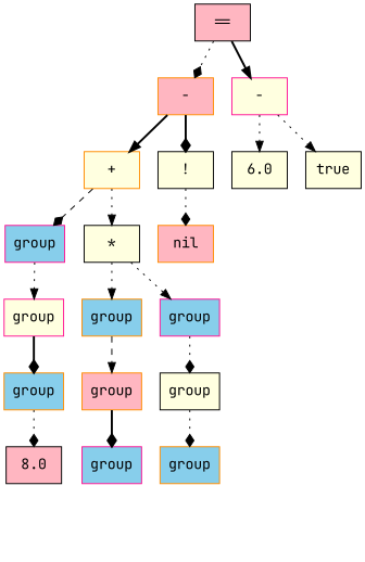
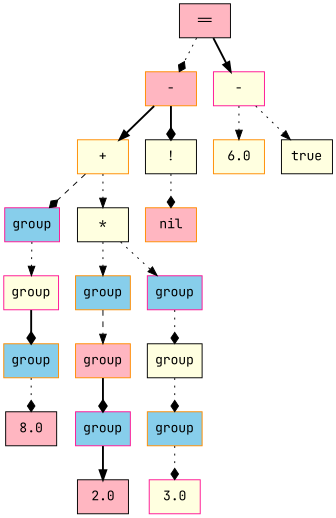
  digraph {
    fontname="JetBrains Mono"
    node [color=black fillcolor=lightyellow fontname="JetBrains Mono" shape=box style=filled]
    edge [arrowhead=diamond fontname="JetBrains Mono" style=dotted]
    n1 [fillcolor=lightpink label="=="]
    n2 [color=darkorange fillcolor=lightpink label="-"]
    n3 [color=deeppink label="-"]
    n4 [color=darkorange label="+"]
    n5 [label="!"]
-   n6 [label=6.0]
+   n6 [color=darkorange label=6.0]
    n7 [label=true]
    n8 [color=deeppink fillcolor=skyblue label=group]
    n9 [label="*"]
    n10 [color=darkorange fillcolor=lightpink label=nil]
    n11 [color=deeppink label=group]
    n12 [color=darkorange fillcolor=skyblue label=group]
    n13 [color=deeppink fillcolor=skyblue label=group]
    n14 [color=darkorange fillcolor=skyblue label=group]
    n15 [fillcolor=lightpink label=8.0]
    n16 [color=darkorange fillcolor=lightpink label=group]
    n17 [label=group]
    n18 [color=deeppink fillcolor=skyblue label=group]
+   n19 [fillcolor=lightpink label=2.0]
    n20 [color=darkorange fillcolor=skyblue label=group]
+   n21 [color=deeppink label=3.0]
    n1 -> n2
    n1 -> n3 [arrowhead=normal style=bold]
    n2 -> n4 [arrowhead=normal style=bold]
    n2 -> n5 [style=bold]
    n3 -> n6 [arrowhead=normal]
    n3 -> n7 [arrowhead=normal]
    n4 -> n8 [style=dashed]
    n4 -> n9 [arrowhead=normal]
    n5 -> n10
    n8 -> n11 [arrowhead=normal]
    n9 -> n12 [arrowhead=normal]
    n9 -> n13 [arrowhead=normal]
    n11 -> n14 [style=bold]
    n12 -> n16 [arrowhead=normal style=dashed]
    n13 -> n17
    n14 -> n15
    n16 -> n18 [style=bold]
    n17 -> n20
+   n18 -> n19 [arrowhead=normal style=bold]
+   n20 -> n21
  }
